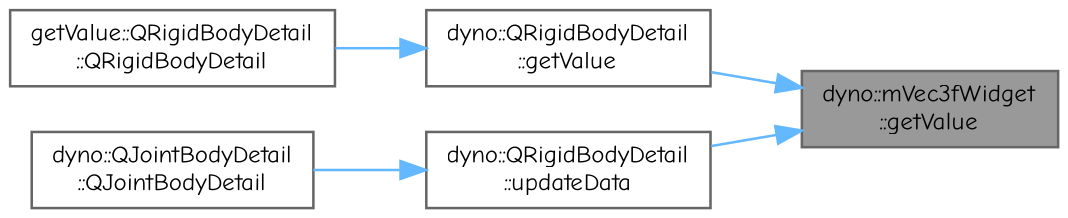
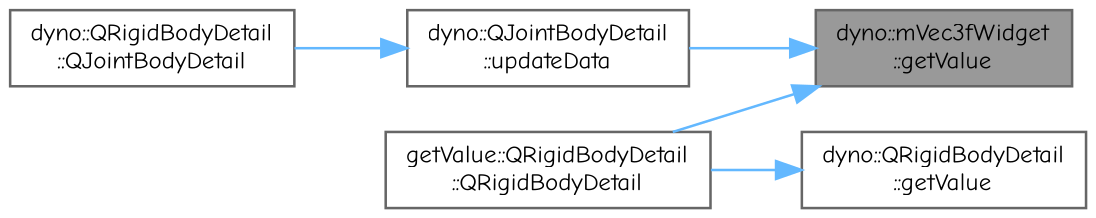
  digraph {
    fontname="Comic Neue"
    rankdir=RL
    node [color=grey40 fillcolor=white fontname="Comic Neue" fontsize=10 shape=box style=filled]
    edge [color=steelblue1 dir=back fontname="Comic Neue" fontsize=10 labelfontname=Helvetica labelfontsize=10 style=solid]
    n1 [color=gray40 fillcolor=grey60 fontcolor=black height=0.2 label="dyno::mVec3fWidget\l::getValue" width=0.4]
    n2 [height=0.2 label="dyno::QRigidBodyDetail\l::getValue" width=0.4]
-   n3 [height=0.2 label="dyno::QRigidBodyDetail\l::updateData" width=0.4]
+   n3 [height=0.2 label="dyno::QJointBodyDetail\l::updateData" width=0.4]
    n4 [height=0.2 label="getValue::QRigidBodyDetail\l::QRigidBodyDetail" width=0.4]
-   n5 [height=0.2 label="dyno::QJointBodyDetail\l::QJointBodyDetail" width=0.4]
-   n1 -> n2
+   n5 [height=0.2 label="dyno::QRigidBodyDetail\l::QJointBodyDetail" width=0.4]
+   n1 -> n4
    n1 -> n3
    n2 -> n4
    n3 -> n5
  }
